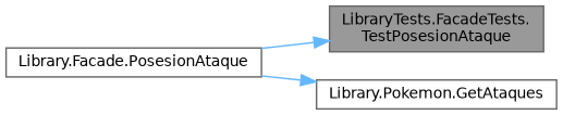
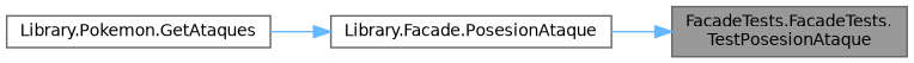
  digraph {
    rankdir=LR
    node [color=grey40 fillcolor=white fontname=Helvetica fontsize=10 shape=box style=filled]
    edge [color=steelblue1 fontname=Helvetica fontsize=10 labelfontname=Helvetica labelfontsize=10 style=solid]
-   n1 [color=gray40 fillcolor=grey60 fontcolor=black height=0.2 label="LibraryTests.FacadeTests.\lTestPosesionAtaque" width=0.4]
+   n1 [color=gray40 fillcolor=grey60 fontcolor=black height=0.2 label="FacadeTests.FacadeTests.\lTestPosesionAtaque" width=0.4]
    n2 [height=0.2 label="Library.Facade.PosesionAtaque" width=0.4]
    n3 [height=0.2 label="Library.Pokemon.GetAtaques" width=0.4]
    n2 -> n1
-   n2 -> n3
+   n3 -> n2
  }
